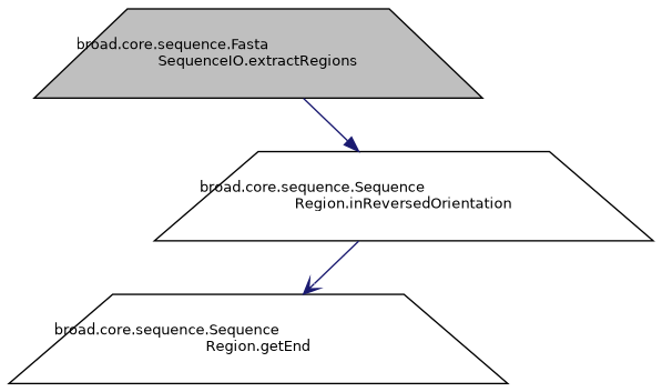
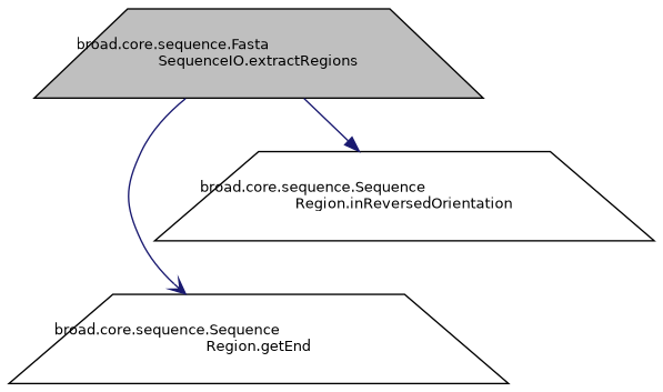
  digraph {
    rankdir=TB
    node [color=black fillcolor=white fontname=Helvetica fontsize=10 shape=trapezium style=filled]
    edge [color=midnightblue fontname=Helvetica fontsize=10 labelfontname=Helvetica labelfontsize=10 style=solid]
    n1 [fillcolor=grey75 fontcolor=black height=0.2 label="broad.core.sequence.Fasta\lSequenceIO.extractRegions" width=0.4]
    n2 [height=0.2 label="broad.core.sequence.Sequence\lRegion.getEnd" width=0.4]
    n3 [height=0.2 label="broad.core.sequence.Sequence\lRegion.inReversedOrientation" width=0.4]
-   n3 -> n2 [arrowhead=vee]
+   n1 -> n2 [arrowhead=vee]
    n1 -> n3 [arrowhead=normal]
  }
